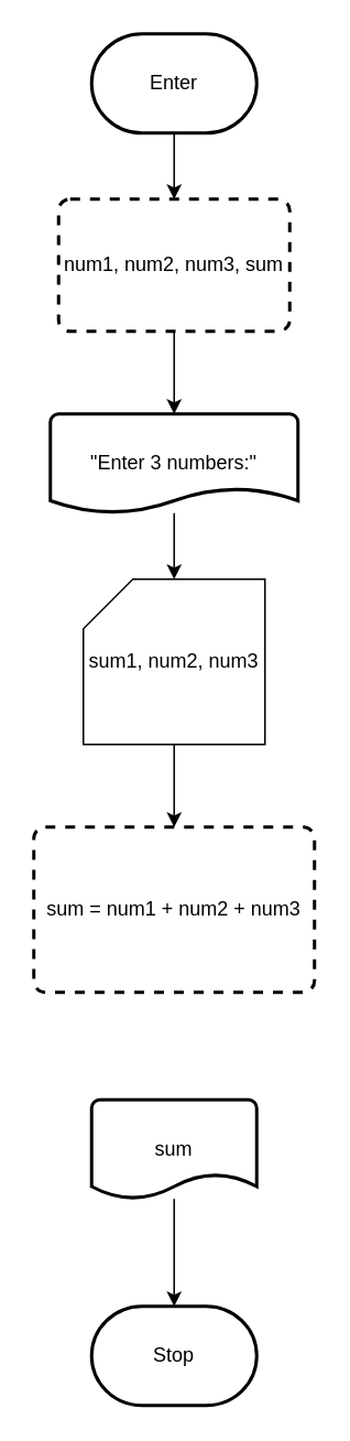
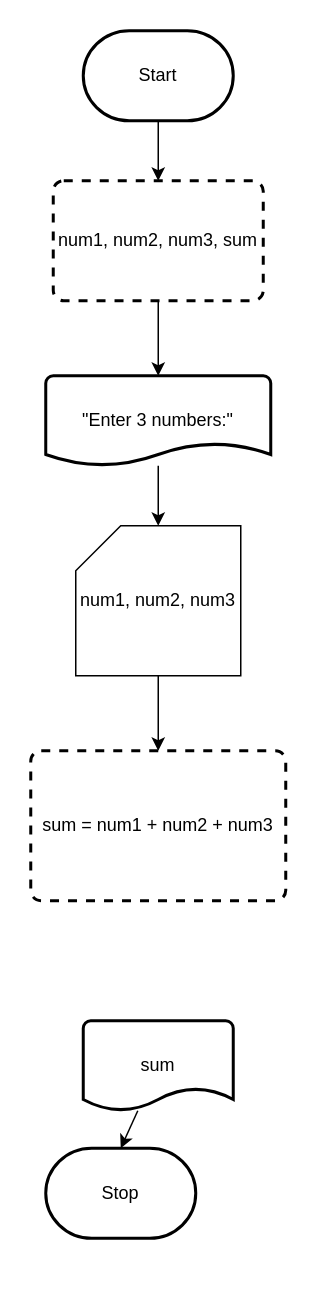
  <mxCell id="0" />
  <mxCell id="1" parent="0" />
  <mxCell id="2" style="edgeStyle=none;html=1;strokeColor=#000000;" edge="1" parent="1" source="3" target="5"><mxGeometry relative="1" as="geometry" /></mxCell>
- <mxCell id="3" value="Enter" style="strokeWidth=2;html=1;shape=mxgraph.flowchart.terminator;whiteSpace=wrap;" vertex="1" parent="1"><mxGeometry x="55" y="20" width="100" height="60" as="geometry" /></mxCell>
+ <mxCell id="3" value="Start" style="strokeWidth=2;html=1;shape=mxgraph.flowchart.terminator;whiteSpace=wrap;" vertex="1" parent="1"><mxGeometry x="55" y="20" width="100" height="60" as="geometry" /></mxCell>
  <mxCell id="4" style="edgeStyle=none;html=1;strokeColor=#000000;" edge="1" parent="1" source="5" target="7"><mxGeometry relative="1" as="geometry" /></mxCell>
  <mxCell id="5" value="num1, num2, num3, sum" style="rounded=1;whiteSpace=wrap;html=1;absoluteArcSize=1;arcSize=14;strokeWidth=2;dashed=1;" vertex="1" parent="1"><mxGeometry x="35" y="120" width="140" height="80" as="geometry" /></mxCell>
  <mxCell id="6" style="edgeStyle=none;html=1;strokeColor=#000000;" edge="1" parent="1" source="7" target="9"><mxGeometry relative="1" as="geometry" /></mxCell>
  <mxCell id="7" value="&quot;Enter 3 numbers:&quot;" style="strokeWidth=2;html=1;shape=mxgraph.flowchart.document2;whiteSpace=wrap;size=0.25;" vertex="1" parent="1"><mxGeometry x="30" y="250" width="150" height="60" as="geometry" /></mxCell>
  <mxCell id="8" style="edgeStyle=none;html=1;entryX=0.5;entryY=0;entryDx=0;entryDy=0;strokeColor=#000000;" edge="1" parent="1" source="9" target="10"><mxGeometry relative="1" as="geometry" /></mxCell>
- <mxCell id="9" value="sum1, num2, num3" style="shape=card;whiteSpace=wrap;html=1;" vertex="1" parent="1"><mxGeometry x="50" y="350" width="110" height="100" as="geometry" /></mxCell>
+ <mxCell id="9" value="num1, num2, num3" style="shape=card;whiteSpace=wrap;html=1;" vertex="1" parent="1"><mxGeometry x="50" y="350" width="110" height="100" as="geometry" /></mxCell>
  <mxCell id="10" value="sum = num1 + num2 + num3" style="rounded=1;whiteSpace=wrap;html=1;absoluteArcSize=1;arcSize=14;strokeWidth=2;dashed=1;" vertex="1" parent="1"><mxGeometry x="20" y="500" width="170" height="100" as="geometry" /></mxCell>
  <mxCell id="11" style="edgeStyle=none;html=1;entryX=0.5;entryY=0;entryDx=0;entryDy=0;entryPerimeter=0;strokeColor=#000000;" edge="1" parent="1" source="12" target="13"><mxGeometry relative="1" as="geometry" /></mxCell>
- <mxCell id="12" value="sum" style="strokeWidth=2;html=1;shape=mxgraph.flowchart.document2;whiteSpace=wrap;size=0.25;" vertex="1" parent="1"><mxGeometry x="55" y="665" width="100" height="60" as="geometry" /></mxCell>
- <mxCell id="13" value="Stop" style="strokeWidth=2;html=1;shape=mxgraph.flowchart.terminator;whiteSpace=wrap;" vertex="1" parent="1"><mxGeometry x="55" y="790" width="100" height="60" as="geometry" /></mxCell>
+ <mxCell id="12" value="sum" style="strokeWidth=2;html=1;shape=mxgraph.flowchart.document2;whiteSpace=wrap;size=0.25;" vertex="1" parent="1"><mxGeometry x="55" y="680" width="100" height="60" as="geometry" /></mxCell>
+ <mxCell id="13" value="Stop" style="strokeWidth=2;html=1;shape=mxgraph.flowchart.terminator;whiteSpace=wrap;" vertex="1" parent="1"><mxGeometry x="30" y="765" width="100" height="60" as="geometry" /></mxCell>
